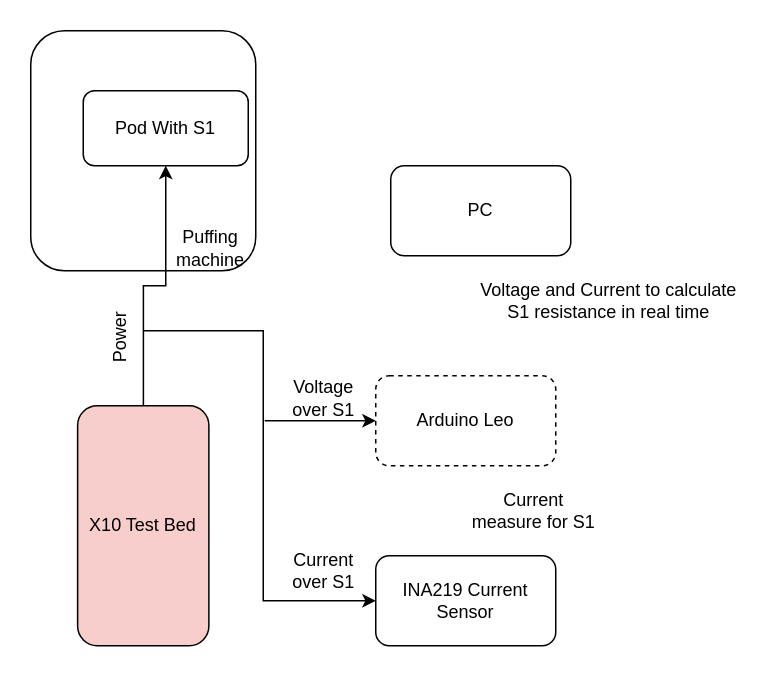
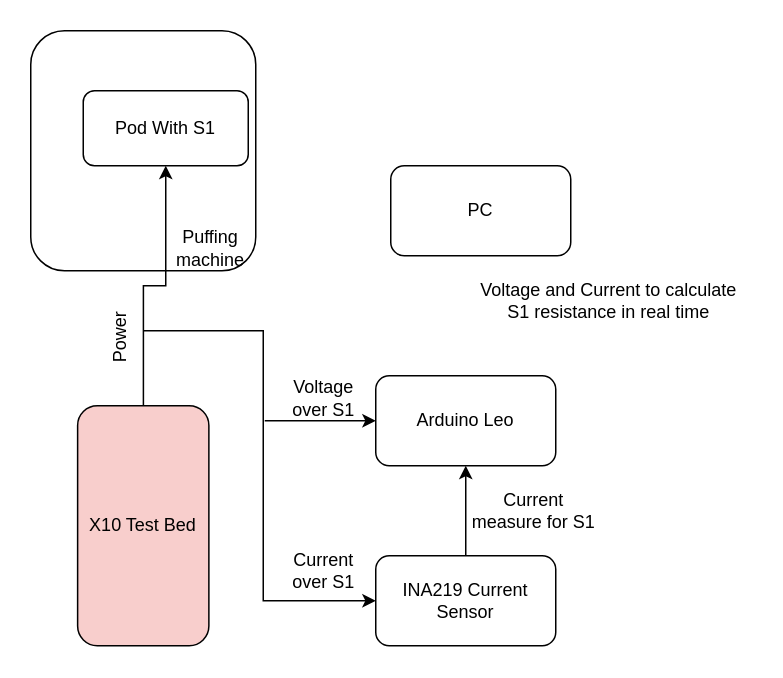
  <mxCell id="0" />
  <mxCell id="1" parent="0" />
  <mxCell id="2" value="" style="rounded=1;whiteSpace=wrap;html=1;" vertex="1" parent="1"><mxGeometry x="20" y="20" width="150" height="160" as="geometry" /></mxCell>
  <mxCell id="3" value="Pod With S1" style="rounded=1;whiteSpace=wrap;html=1;" vertex="1" parent="1"><mxGeometry x="55" y="60" width="110" height="50" as="geometry" /></mxCell>
  <mxCell id="4" value="Puffing machine" style="text;html=1;strokeColor=none;fillColor=none;align=center;verticalAlign=middle;whiteSpace=wrap;rounded=0;" vertex="1" parent="1"><mxGeometry x="110" y="150" width="60" height="30" as="geometry" /></mxCell>
  <mxCell id="5" style="edgeStyle=orthogonalEdgeStyle;rounded=0;orthogonalLoop=1;jettySize=auto;html=1;entryX=0.5;entryY=1;entryDx=0;entryDy=0;" edge="1" parent="1" source="6" target="3"><mxGeometry relative="1" as="geometry" /></mxCell>
  <mxCell id="6" value="X10 Test Bed" style="rounded=1;whiteSpace=wrap;html=1;fillColor=#f8cecc;" vertex="1" parent="1"><mxGeometry x="51.25" y="270" width="87.5" height="160" as="geometry" /></mxCell>
- <mxCell id="7" value="Arduino Leo" style="rounded=1;whiteSpace=wrap;html=1;dashed=1;" vertex="1" parent="1"><mxGeometry x="250" y="250" width="120" height="60" as="geometry" /></mxCell>
+ <mxCell id="7" value="Arduino Leo" style="rounded=1;whiteSpace=wrap;html=1;" vertex="1" parent="1"><mxGeometry x="250" y="250" width="120" height="60" as="geometry" /></mxCell>
+ <mxCell id="8" style="edgeStyle=orthogonalEdgeStyle;rounded=0;orthogonalLoop=1;jettySize=auto;html=1;entryX=0.5;entryY=1;entryDx=0;entryDy=0;" edge="1" parent="1" source="9" target="7"><mxGeometry relative="1" as="geometry" /></mxCell>
  <mxCell id="9" value="INA219 Current Sensor" style="rounded=1;whiteSpace=wrap;html=1;" vertex="1" parent="1"><mxGeometry x="250" y="370" width="120" height="60" as="geometry" /></mxCell>
  <mxCell id="10" value="" style="endArrow=classic;html=1;rounded=0;entryX=0;entryY=0.5;entryDx=0;entryDy=0;" edge="1" parent="1" target="9"><mxGeometry width="50" height="50" relative="1" as="geometry"><mxPoint x="95" y="220" as="sourcePoint" /><mxPoint x="225" y="400" as="targetPoint" /><Array as="points"><mxPoint x="175" y="220" /><mxPoint x="175" y="400" /></Array></mxGeometry></mxCell>
  <mxCell id="11" value="" style="endArrow=classic;html=1;rounded=0;entryX=0;entryY=0.5;entryDx=0;entryDy=0;" edge="1" parent="1" target="7"><mxGeometry width="50" height="50" relative="1" as="geometry"><mxPoint x="176" y="280" as="sourcePoint" /><mxPoint x="226" y="280" as="targetPoint" /></mxGeometry></mxCell>
  <mxCell id="12" value="Voltage &lt;br&gt;over S1" style="text;html=1;align=center;verticalAlign=middle;resizable=0;points=[];autosize=1;strokeColor=none;fillColor=none;" vertex="1" parent="1"><mxGeometry x="185" y="245" width="60" height="40" as="geometry" /></mxCell>
  <mxCell id="13" value="Current&lt;br&gt;over S1" style="text;html=1;align=center;verticalAlign=middle;resizable=0;points=[];autosize=1;strokeColor=none;fillColor=none;" vertex="1" parent="1"><mxGeometry x="185" y="360" width="60" height="40" as="geometry" /></mxCell>
  <mxCell id="14" value="Current&lt;br&gt;measure for S1" style="text;html=1;align=center;verticalAlign=middle;resizable=0;points=[];autosize=1;strokeColor=none;fillColor=none;" vertex="1" parent="1"><mxGeometry x="300" y="320" width="110" height="40" as="geometry" /></mxCell>
  <mxCell id="15" value="Power" style="text;html=1;align=center;verticalAlign=middle;resizable=0;points=[];autosize=1;strokeColor=none;fillColor=none;rotation=-90;" vertex="1" parent="1"><mxGeometry x="50" y="210" width="60" height="30" as="geometry" /></mxCell>
  <mxCell id="16" value="PC" style="rounded=1;whiteSpace=wrap;html=1;" vertex="1" parent="1"><mxGeometry x="260" y="110" width="120" height="60" as="geometry" /></mxCell>
  <mxCell id="17" value="Voltage and Current to calculate &lt;br&gt;S1 resistance in real time" style="text;html=1;align=center;verticalAlign=middle;resizable=0;points=[];autosize=1;strokeColor=none;fillColor=none;" vertex="1" parent="1"><mxGeometry x="310" y="180" width="190" height="40" as="geometry" /></mxCell>
